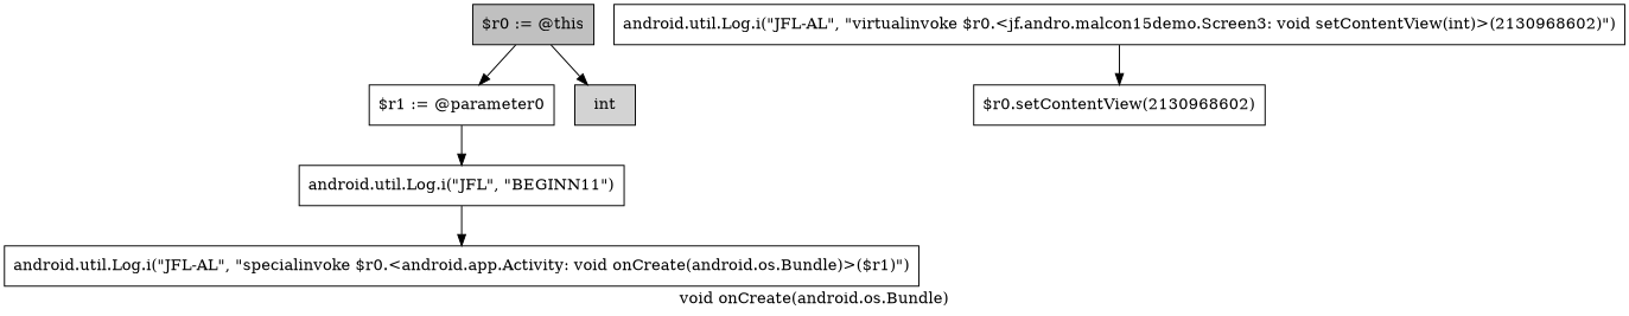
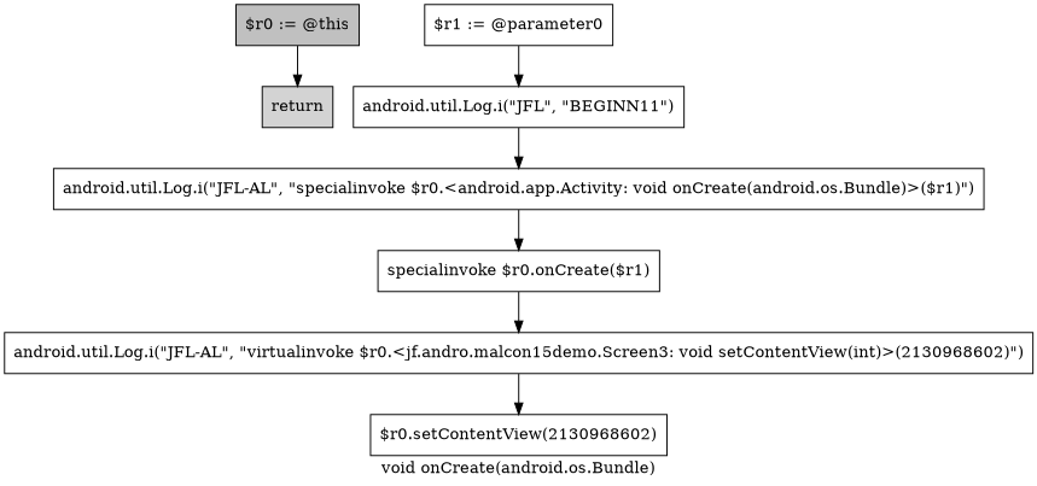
  digraph {
    label="void onCreate(android.os.Bundle)"
    node [method=23469 shape=box]
    n1 [fillcolor=gray label="$r0 := @this" style=filled]
    n2 [label="$r1 := @parameter0"]
-   n3 [fillcolor=lightgray label=int style=filled]
+   n3 [fillcolor=lightgray label=return style=filled]
    n4 [invoke_real="<android.util.Log: int i(java.lang.String,java.lang.String)>" invoke_target="<android.util.Log: int i(java.lang.String,java.lang.String)>" label="android.util.Log.i(\"JFL\", \"BEGINN11\")"]
    n5 [invoke_real="<android.util.Log: int i(java.lang.String,java.lang.String)>" invoke_target="<android.util.Log: int i(java.lang.String,java.lang.String)>" label="android.util.Log.i(\"JFL-AL\", \"specialinvoke $r0.<android.app.Activity: void onCreate(android.os.Bundle)>($r1)\")"]
+   n6 [invoke_real="<android.app.Activity: void onCreate(android.os.Bundle)>" invoke_target="<android.app.Activity: void onCreate(android.os.Bundle)>" label="specialinvoke $r0.onCreate($r1)"]
    n7 [invoke_real="<android.util.Log: int i(java.lang.String,java.lang.String)>" invoke_target="<android.util.Log: int i(java.lang.String,java.lang.String)>" label="android.util.Log.i(\"JFL-AL\", \"virtualinvoke $r0.<jf.andro.malcon15demo.Screen3: void setContentView(int)>(2130968602)\")"]
    n8 [invoke_real="<jf.andro.malcon15demo.Screen3: void setContentView(int)>" invoke_target="<jf.andro.malcon15demo.Screen3: void setContentView(int)>" label="$r0.setContentView(2130968602)"]
-   n1 -> n2
    n1 -> n3
    n2 -> n4
    n4 -> n5
+   n5 -> n6
+   n6 -> n7
    n7 -> n8
  }
